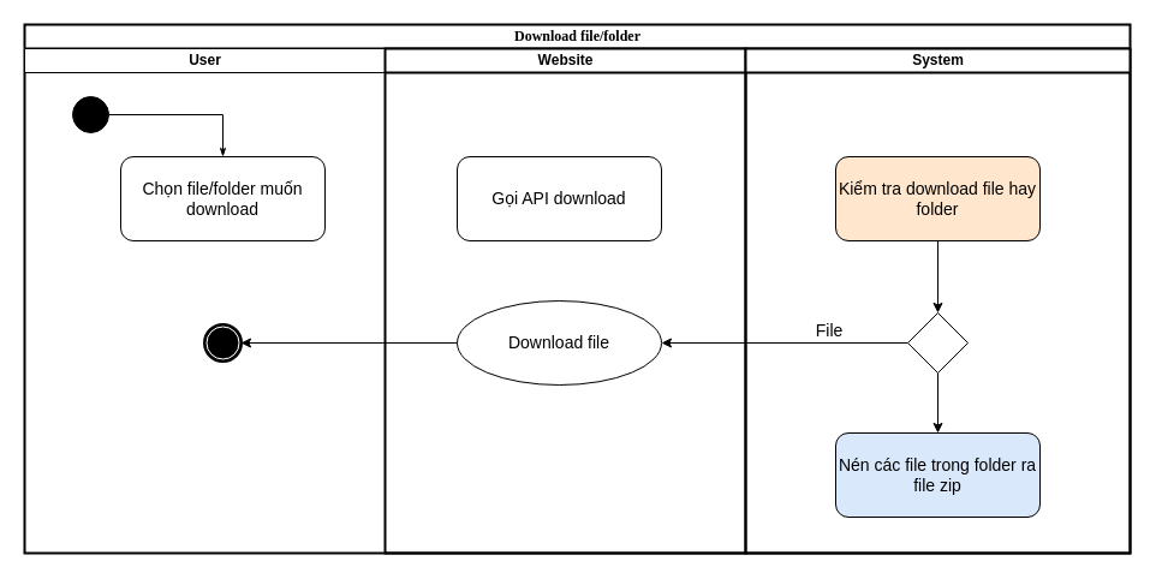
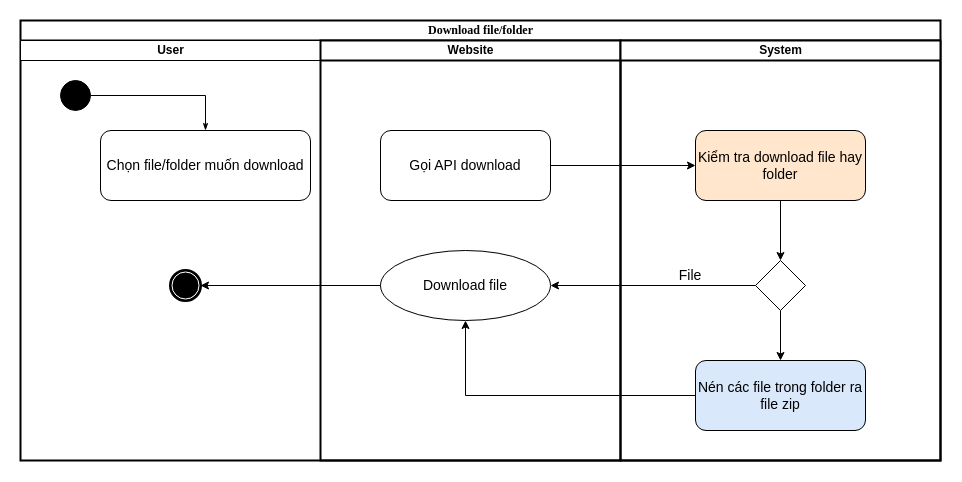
  <mxCell id="0" />
  <mxCell id="1" parent="0" />
  <mxCell id="2" value="Download file/folder" style="swimlane;html=1;childLayout=stackLayout;startSize=20;rounded=0;shadow=0;comic=0;labelBackgroundColor=none;strokeWidth=2;fontFamily=Verdana;fontSize=12;align=center;" vertex="1" parent="1"><mxGeometry x="20" y="20" width="920" height="440" as="geometry" /></mxCell>
  <mxCell id="3" value="User" style="swimlane;html=1;startSize=20;" vertex="1" parent="2"><mxGeometry y="20" width="300" height="420" as="geometry" /></mxCell>
  <mxCell id="4" value="" style="ellipse;whiteSpace=wrap;html=1;rounded=0;shadow=0;comic=0;labelBackgroundColor=none;strokeWidth=1;fillColor=#000000;fontFamily=Verdana;fontSize=12;align=center;" vertex="1" parent="3"><mxGeometry x="40" y="40" width="30" height="30" as="geometry" /></mxCell>
- <mxCell id="5" value="&lt;font style=&quot;font-size: 14px;&quot;&gt;Chọn file/folder muốn download&lt;br style=&quot;font-size: 14px;&quot;&gt;&lt;/font&gt;" style="rounded=1;whiteSpace=wrap;html=1;fontSize=14;" vertex="1" parent="3"><mxGeometry x="80" y="90" width="170" height="70" as="geometry" /></mxCell>
+ <mxCell id="5" value="&lt;font style=&quot;font-size: 14px;&quot;&gt;Chọn file/folder muốn download&lt;br style=&quot;font-size: 14px;&quot;&gt;&lt;/font&gt;" style="rounded=1;whiteSpace=wrap;html=1;fontSize=14;" vertex="1" parent="3"><mxGeometry x="80" y="90" width="210" height="70" as="geometry" /></mxCell>
  <mxCell id="6" style="edgeStyle=orthogonalEdgeStyle;rounded=0;html=1;labelBackgroundColor=none;startArrow=none;startFill=0;startSize=5;endArrow=classicThin;endFill=1;endSize=5;jettySize=auto;orthogonalLoop=1;strokeWidth=1;fontFamily=Verdana;fontSize=12;entryX=0.5;entryY=0;entryDx=0;entryDy=0;" edge="1" parent="3" source="4" target="5"><mxGeometry relative="1" as="geometry"><mxPoint x="240" y="110" as="targetPoint" /></mxGeometry></mxCell>
  <mxCell id="7" value="" style="shape=mxgraph.bpmn.shape;html=1;verticalLabelPosition=bottom;labelBackgroundColor=#ffffff;verticalAlign=top;perimeter=ellipsePerimeter;outline=end;symbol=terminate;rounded=0;shadow=0;comic=0;strokeWidth=1;fontFamily=Verdana;fontSize=12;align=center;" vertex="1" parent="3"><mxGeometry x="150" y="230" width="30" height="30" as="geometry" /></mxCell>
  <mxCell id="8" value="Website" style="swimlane;html=1;startSize=20;strokeWidth=2;" vertex="1" parent="2"><mxGeometry x="300" y="20" width="300" height="420" as="geometry" /></mxCell>
  <mxCell id="9" value="Gọi API download" style="rounded=1;whiteSpace=wrap;html=1;fontSize=14;" vertex="1" parent="8"><mxGeometry x="60" y="90" width="170" height="70" as="geometry" /></mxCell>
  <mxCell id="10" value="Download file" style="ellipse;whiteSpace=wrap;html=1;fontSize=14;" vertex="1" parent="8"><mxGeometry x="60" y="210" width="170" height="70" as="geometry" /></mxCell>
  <mxCell id="11" value="System" style="swimlane;html=1;startSize=20;strokeWidth=2;" vertex="1" parent="2"><mxGeometry x="600" y="20" width="320" height="420" as="geometry" /></mxCell>
  <mxCell id="12" value="Kiểm tra download file hay folder" style="rounded=1;whiteSpace=wrap;html=1;fontSize=14;fillColor=#ffe6cc;" vertex="1" parent="11"><mxGeometry x="75" y="90" width="170" height="70" as="geometry" /></mxCell>
  <mxCell id="13" value="Nén các file trong folder ra file zip" style="rounded=1;whiteSpace=wrap;html=1;fontSize=14;fillColor=#dae8fc;" vertex="1" parent="11"><mxGeometry x="75" y="320" width="170" height="70" as="geometry" /></mxCell>
  <mxCell id="14" value="" style="rhombus;whiteSpace=wrap;html=1;fontSize=12;" vertex="1" parent="11"><mxGeometry x="135" y="220" width="50" height="50" as="geometry" /></mxCell>
  <mxCell id="15" value="" style="edgeStyle=orthogonalEdgeStyle;rounded=0;orthogonalLoop=1;jettySize=auto;html=1;fontSize=12;exitX=0.5;exitY=1;exitDx=0;exitDy=0;entryX=0.5;entryY=0;entryDx=0;entryDy=0;" edge="1" parent="11" source="12" target="14"><mxGeometry relative="1" as="geometry"><mxPoint x="-60" y="135" as="sourcePoint" /><mxPoint x="85" y="135" as="targetPoint" /></mxGeometry></mxCell>
  <mxCell id="16" value="" style="edgeStyle=orthogonalEdgeStyle;rounded=0;orthogonalLoop=1;jettySize=auto;html=1;fontSize=12;exitX=0.5;exitY=1;exitDx=0;exitDy=0;entryX=0.5;entryY=0;entryDx=0;entryDy=0;" edge="1" parent="11" source="14" target="13"><mxGeometry relative="1" as="geometry"><mxPoint x="170" y="170" as="sourcePoint" /><mxPoint x="170" y="220" as="targetPoint" /></mxGeometry></mxCell>
  <mxCell id="17" value="File" style="text;html=1;strokeColor=none;fillColor=none;align=center;verticalAlign=middle;whiteSpace=wrap;rounded=0;fontSize=14;" vertex="1" parent="11"><mxGeometry x="40" y="220" width="60" height="30" as="geometry" /></mxCell>
+ <mxCell id="18" value="" style="edgeStyle=orthogonalEdgeStyle;rounded=0;orthogonalLoop=1;jettySize=auto;html=1;fontSize=12;exitX=1;exitY=0.5;exitDx=0;exitDy=0;entryX=0;entryY=0.5;entryDx=0;entryDy=0;" edge="1" parent="2" source="9" target="12"><mxGeometry relative="1" as="geometry"><mxPoint x="260.0" y="155" as="sourcePoint" /><mxPoint x="370.0" y="155" as="targetPoint" /></mxGeometry></mxCell>
  <mxCell id="19" value="" style="edgeStyle=orthogonalEdgeStyle;rounded=0;orthogonalLoop=1;jettySize=auto;html=1;fontSize=12;exitX=0;exitY=0.5;exitDx=0;exitDy=0;entryX=1;entryY=0.5;entryDx=0;entryDy=0;" edge="1" parent="2" source="14" target="10"><mxGeometry relative="1" as="geometry"><mxPoint x="770" y="190" as="sourcePoint" /><mxPoint x="540" y="265" as="targetPoint" /></mxGeometry></mxCell>
+ <mxCell id="20" value="" style="edgeStyle=orthogonalEdgeStyle;rounded=0;orthogonalLoop=1;jettySize=auto;html=1;fontSize=12;exitX=0;exitY=0.5;exitDx=0;exitDy=0;entryX=0.5;entryY=1;entryDx=0;entryDy=0;" edge="1" parent="2" source="13" target="10"><mxGeometry relative="1" as="geometry"><mxPoint x="745" y="275" as="sourcePoint" /><mxPoint x="540" y="275" as="targetPoint" /></mxGeometry></mxCell>
  <mxCell id="21" value="" style="edgeStyle=orthogonalEdgeStyle;rounded=0;orthogonalLoop=1;jettySize=auto;html=1;fontSize=12;exitX=0;exitY=0.5;exitDx=0;exitDy=0;entryX=1;entryY=0.5;entryDx=0;entryDy=0;" edge="1" parent="2" source="10" target="7"><mxGeometry relative="1" as="geometry"><mxPoint x="745" y="275" as="sourcePoint" /><mxPoint x="540" y="275" as="targetPoint" /></mxGeometry></mxCell>
